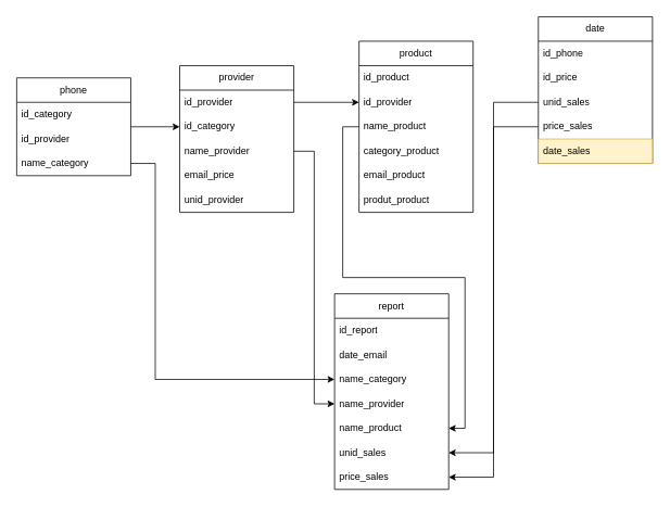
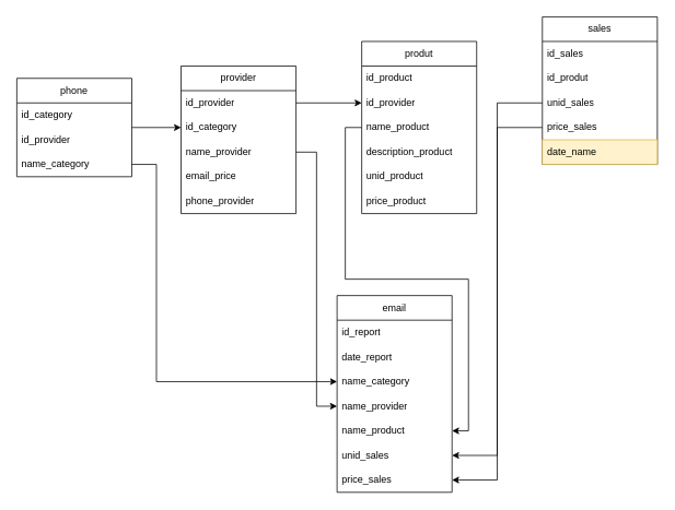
  <mxCell id="0" />
  <mxCell id="1" parent="0" />
  <mxCell id="2" value="provider" style="swimlane;fontStyle=0;childLayout=stackLayout;horizontal=1;startSize=30;horizontalStack=0;resizeParent=1;resizeParentMax=0;resizeLast=0;collapsible=1;marginBottom=0;whiteSpace=wrap;html=1;" vertex="1" parent="1"><mxGeometry x="220" y="80" width="140" height="180" as="geometry"><mxRectangle x="100" y="130" width="90" height="30" as="alternateBounds" /></mxGeometry></mxCell>
  <mxCell id="3" value="id_provider" style="text;strokeColor=none;fillColor=none;align=left;verticalAlign=middle;spacingLeft=4;spacingRight=4;overflow=hidden;points=[[0,0.5],[1,0.5]];portConstraint=eastwest;rotatable=0;whiteSpace=wrap;html=1;" vertex="1" parent="2"><mxGeometry y="30" width="140" height="30" as="geometry" /></mxCell>
  <mxCell id="4" value="id_category" style="text;strokeColor=none;fillColor=none;align=left;verticalAlign=middle;spacingLeft=4;spacingRight=4;overflow=hidden;points=[[0,0.5],[1,0.5]];portConstraint=eastwest;rotatable=0;whiteSpace=wrap;html=1;" vertex="1" parent="2"><mxGeometry y="60" width="140" height="30" as="geometry" /></mxCell>
  <mxCell id="5" value="name_provider" style="text;strokeColor=none;fillColor=none;align=left;verticalAlign=middle;spacingLeft=4;spacingRight=4;overflow=hidden;points=[[0,0.5],[1,0.5]];portConstraint=eastwest;rotatable=0;whiteSpace=wrap;html=1;" vertex="1" parent="2"><mxGeometry y="90" width="140" height="30" as="geometry" /></mxCell>
  <mxCell id="6" value="email_price" style="text;strokeColor=none;fillColor=none;align=left;verticalAlign=middle;spacingLeft=4;spacingRight=4;overflow=hidden;points=[[0,0.5],[1,0.5]];portConstraint=eastwest;rotatable=0;whiteSpace=wrap;html=1;" vertex="1" parent="2"><mxGeometry y="120" width="140" height="30" as="geometry" /></mxCell>
- <mxCell id="7" value="unid_provider" style="text;strokeColor=none;fillColor=none;align=left;verticalAlign=middle;spacingLeft=4;spacingRight=4;overflow=hidden;points=[[0,0.5],[1,0.5]];portConstraint=eastwest;rotatable=0;whiteSpace=wrap;html=1;" vertex="1" parent="2"><mxGeometry y="150" width="140" height="30" as="geometry" /></mxCell>
+ <mxCell id="7" value="phone_provider" style="text;strokeColor=none;fillColor=none;align=left;verticalAlign=middle;spacingLeft=4;spacingRight=4;overflow=hidden;points=[[0,0.5],[1,0.5]];portConstraint=eastwest;rotatable=0;whiteSpace=wrap;html=1;" vertex="1" parent="2"><mxGeometry y="150" width="140" height="30" as="geometry" /></mxCell>
  <mxCell id="8" style="edgeStyle=orthogonalEdgeStyle;rounded=0;orthogonalLoop=1;jettySize=auto;html=1;" edge="1" parent="1" source="9" target="4"><mxGeometry relative="1" as="geometry" /></mxCell>
  <mxCell id="9" value="phone" style="swimlane;fontStyle=0;childLayout=stackLayout;horizontal=1;startSize=30;horizontalStack=0;resizeParent=1;resizeParentMax=0;resizeLast=0;collapsible=1;marginBottom=0;whiteSpace=wrap;html=1;" vertex="1" parent="1"><mxGeometry x="20" y="95" width="140" height="120" as="geometry"><mxRectangle x="100" y="130" width="90" height="30" as="alternateBounds" /></mxGeometry></mxCell>
  <mxCell id="10" value="id_category" style="text;strokeColor=none;fillColor=none;align=left;verticalAlign=middle;spacingLeft=4;spacingRight=4;overflow=hidden;points=[[0,0.5],[1,0.5]];portConstraint=eastwest;rotatable=0;whiteSpace=wrap;html=1;" vertex="1" parent="9"><mxGeometry y="30" width="140" height="30" as="geometry" /></mxCell>
  <mxCell id="11" value="id_provider" style="text;strokeColor=none;fillColor=none;align=left;verticalAlign=middle;spacingLeft=4;spacingRight=4;overflow=hidden;points=[[0,0.5],[1,0.5]];portConstraint=eastwest;rotatable=0;whiteSpace=wrap;html=1;" vertex="1" parent="9"><mxGeometry y="60" width="140" height="30" as="geometry" /></mxCell>
  <mxCell id="12" value="name_category" style="text;strokeColor=none;fillColor=none;align=left;verticalAlign=middle;spacingLeft=4;spacingRight=4;overflow=hidden;points=[[0,0.5],[1,0.5]];portConstraint=eastwest;rotatable=0;whiteSpace=wrap;html=1;" vertex="1" parent="9"><mxGeometry y="90" width="140" height="30" as="geometry" /></mxCell>
- <mxCell id="13" value="product" style="swimlane;fontStyle=0;childLayout=stackLayout;horizontal=1;startSize=30;horizontalStack=0;resizeParent=1;resizeParentMax=0;resizeLast=0;collapsible=1;marginBottom=0;whiteSpace=wrap;html=1;" vertex="1" parent="1"><mxGeometry x="440" y="50" width="140" height="210" as="geometry"><mxRectangle x="100" y="130" width="90" height="30" as="alternateBounds" /></mxGeometry></mxCell>
+ <mxCell id="13" value="produt" style="swimlane;fontStyle=0;childLayout=stackLayout;horizontal=1;startSize=30;horizontalStack=0;resizeParent=1;resizeParentMax=0;resizeLast=0;collapsible=1;marginBottom=0;whiteSpace=wrap;html=1;" vertex="1" parent="1"><mxGeometry x="440" y="50" width="140" height="210" as="geometry"><mxRectangle x="100" y="130" width="90" height="30" as="alternateBounds" /></mxGeometry></mxCell>
  <mxCell id="14" value="id_product" style="text;strokeColor=none;fillColor=none;align=left;verticalAlign=middle;spacingLeft=4;spacingRight=4;overflow=hidden;points=[[0,0.5],[1,0.5]];portConstraint=eastwest;rotatable=0;whiteSpace=wrap;html=1;" vertex="1" parent="13"><mxGeometry y="30" width="140" height="30" as="geometry" /></mxCell>
  <mxCell id="15" value="id_provider" style="text;strokeColor=none;fillColor=none;align=left;verticalAlign=middle;spacingLeft=4;spacingRight=4;overflow=hidden;points=[[0,0.5],[1,0.5]];portConstraint=eastwest;rotatable=0;whiteSpace=wrap;html=1;" vertex="1" parent="13"><mxGeometry y="60" width="140" height="30" as="geometry" /></mxCell>
  <mxCell id="16" value="name_product" style="text;strokeColor=none;fillColor=none;align=left;verticalAlign=middle;spacingLeft=4;spacingRight=4;overflow=hidden;points=[[0,0.5],[1,0.5]];portConstraint=eastwest;rotatable=0;whiteSpace=wrap;html=1;" vertex="1" parent="13"><mxGeometry y="90" width="140" height="30" as="geometry" /></mxCell>
- <mxCell id="17" value="category_product" style="text;strokeColor=none;fillColor=none;align=left;verticalAlign=middle;spacingLeft=4;spacingRight=4;overflow=hidden;points=[[0,0.5],[1,0.5]];portConstraint=eastwest;rotatable=0;whiteSpace=wrap;html=1;" vertex="1" parent="13"><mxGeometry y="120" width="140" height="30" as="geometry" /></mxCell>
- <mxCell id="18" value="email_product" style="text;strokeColor=none;fillColor=none;align=left;verticalAlign=middle;spacingLeft=4;spacingRight=4;overflow=hidden;points=[[0,0.5],[1,0.5]];portConstraint=eastwest;rotatable=0;whiteSpace=wrap;html=1;" vertex="1" parent="13"><mxGeometry y="150" width="140" height="30" as="geometry" /></mxCell>
- <mxCell id="19" value="produt_product" style="text;strokeColor=none;fillColor=none;align=left;verticalAlign=middle;spacingLeft=4;spacingRight=4;overflow=hidden;points=[[0,0.5],[1,0.5]];portConstraint=eastwest;rotatable=0;whiteSpace=wrap;html=1;" vertex="1" parent="13"><mxGeometry y="180" width="140" height="30" as="geometry" /></mxCell>
+ <mxCell id="17" value="description_product" style="text;strokeColor=none;fillColor=none;align=left;verticalAlign=middle;spacingLeft=4;spacingRight=4;overflow=hidden;points=[[0,0.5],[1,0.5]];portConstraint=eastwest;rotatable=0;whiteSpace=wrap;html=1;" vertex="1" parent="13"><mxGeometry y="120" width="140" height="30" as="geometry" /></mxCell>
+ <mxCell id="18" value="unid_product" style="text;strokeColor=none;fillColor=none;align=left;verticalAlign=middle;spacingLeft=4;spacingRight=4;overflow=hidden;points=[[0,0.5],[1,0.5]];portConstraint=eastwest;rotatable=0;whiteSpace=wrap;html=1;" vertex="1" parent="13"><mxGeometry y="150" width="140" height="30" as="geometry" /></mxCell>
+ <mxCell id="19" value="price_product" style="text;strokeColor=none;fillColor=none;align=left;verticalAlign=middle;spacingLeft=4;spacingRight=4;overflow=hidden;points=[[0,0.5],[1,0.5]];portConstraint=eastwest;rotatable=0;whiteSpace=wrap;html=1;" vertex="1" parent="13"><mxGeometry y="180" width="140" height="30" as="geometry" /></mxCell>
  <mxCell id="20" style="edgeStyle=orthogonalEdgeStyle;rounded=0;orthogonalLoop=1;jettySize=auto;html=1;" edge="1" parent="1" source="3" target="15"><mxGeometry relative="1" as="geometry" /></mxCell>
- <mxCell id="21" value="date" style="swimlane;fontStyle=0;childLayout=stackLayout;horizontal=1;startSize=30;horizontalStack=0;resizeParent=1;resizeParentMax=0;resizeLast=0;collapsible=1;marginBottom=0;whiteSpace=wrap;html=1;" vertex="1" parent="1"><mxGeometry x="660" y="20" width="140" height="180" as="geometry"><mxRectangle x="100" y="130" width="90" height="30" as="alternateBounds" /></mxGeometry></mxCell>
- <mxCell id="22" value="id_phone" style="text;strokeColor=none;fillColor=none;align=left;verticalAlign=middle;spacingLeft=4;spacingRight=4;overflow=hidden;points=[[0,0.5],[1,0.5]];portConstraint=eastwest;rotatable=0;whiteSpace=wrap;html=1;" vertex="1" parent="21"><mxGeometry y="30" width="140" height="30" as="geometry" /></mxCell>
- <mxCell id="23" value="id_price" style="text;strokeColor=none;fillColor=none;align=left;verticalAlign=middle;spacingLeft=4;spacingRight=4;overflow=hidden;points=[[0,0.5],[1,0.5]];portConstraint=eastwest;rotatable=0;whiteSpace=wrap;html=1;" vertex="1" parent="21"><mxGeometry y="60" width="140" height="30" as="geometry" /></mxCell>
+ <mxCell id="21" value="sales" style="swimlane;fontStyle=0;childLayout=stackLayout;horizontal=1;startSize=30;horizontalStack=0;resizeParent=1;resizeParentMax=0;resizeLast=0;collapsible=1;marginBottom=0;whiteSpace=wrap;html=1;" vertex="1" parent="1"><mxGeometry x="660" y="20" width="140" height="180" as="geometry"><mxRectangle x="100" y="130" width="90" height="30" as="alternateBounds" /></mxGeometry></mxCell>
+ <mxCell id="22" value="id_sales" style="text;strokeColor=none;fillColor=none;align=left;verticalAlign=middle;spacingLeft=4;spacingRight=4;overflow=hidden;points=[[0,0.5],[1,0.5]];portConstraint=eastwest;rotatable=0;whiteSpace=wrap;html=1;" vertex="1" parent="21"><mxGeometry y="30" width="140" height="30" as="geometry" /></mxCell>
+ <mxCell id="23" value="id_produt" style="text;strokeColor=none;fillColor=none;align=left;verticalAlign=middle;spacingLeft=4;spacingRight=4;overflow=hidden;points=[[0,0.5],[1,0.5]];portConstraint=eastwest;rotatable=0;whiteSpace=wrap;html=1;" vertex="1" parent="21"><mxGeometry y="60" width="140" height="30" as="geometry" /></mxCell>
  <mxCell id="24" value="unid_sales" style="text;strokeColor=none;fillColor=none;align=left;verticalAlign=middle;spacingLeft=4;spacingRight=4;overflow=hidden;points=[[0,0.5],[1,0.5]];portConstraint=eastwest;rotatable=0;whiteSpace=wrap;html=1;" vertex="1" parent="21"><mxGeometry y="90" width="140" height="30" as="geometry" /></mxCell>
  <mxCell id="25" value="price_sales" style="text;strokeColor=none;fillColor=none;align=left;verticalAlign=middle;spacingLeft=4;spacingRight=4;overflow=hidden;points=[[0,0.5],[1,0.5]];portConstraint=eastwest;rotatable=0;whiteSpace=wrap;html=1;" vertex="1" parent="21"><mxGeometry y="120" width="140" height="30" as="geometry" /></mxCell>
- <mxCell id="26" value="date_sales" style="text;strokeColor=#d6b656;fillColor=#fff2cc;align=left;verticalAlign=middle;spacingLeft=4;spacingRight=4;overflow=hidden;points=[[0,0.5],[1,0.5]];portConstraint=eastwest;rotatable=0;whiteSpace=wrap;html=1;" vertex="1" parent="21"><mxGeometry y="150" width="140" height="30" as="geometry" /></mxCell>
- <mxCell id="27" value="report" style="swimlane;fontStyle=0;childLayout=stackLayout;horizontal=1;startSize=30;horizontalStack=0;resizeParent=1;resizeParentMax=0;resizeLast=0;collapsible=1;marginBottom=0;whiteSpace=wrap;html=1;" vertex="1" parent="1"><mxGeometry x="410" y="360" width="140" height="240" as="geometry"><mxRectangle x="100" y="130" width="90" height="30" as="alternateBounds" /></mxGeometry></mxCell>
+ <mxCell id="26" value="date_name" style="text;strokeColor=#d6b656;fillColor=#fff2cc;align=left;verticalAlign=middle;spacingLeft=4;spacingRight=4;overflow=hidden;points=[[0,0.5],[1,0.5]];portConstraint=eastwest;rotatable=0;whiteSpace=wrap;html=1;" vertex="1" parent="21"><mxGeometry y="150" width="140" height="30" as="geometry" /></mxCell>
+ <mxCell id="27" value="email" style="swimlane;fontStyle=0;childLayout=stackLayout;horizontal=1;startSize=30;horizontalStack=0;resizeParent=1;resizeParentMax=0;resizeLast=0;collapsible=1;marginBottom=0;whiteSpace=wrap;html=1;" vertex="1" parent="1"><mxGeometry x="410" y="360" width="140" height="240" as="geometry"><mxRectangle x="100" y="130" width="90" height="30" as="alternateBounds" /></mxGeometry></mxCell>
  <mxCell id="28" value="id_report" style="text;strokeColor=none;fillColor=none;align=left;verticalAlign=middle;spacingLeft=4;spacingRight=4;overflow=hidden;points=[[0,0.5],[1,0.5]];portConstraint=eastwest;rotatable=0;whiteSpace=wrap;html=1;" vertex="1" parent="27"><mxGeometry y="30" width="140" height="30" as="geometry" /></mxCell>
- <mxCell id="29" value="date_email" style="text;strokeColor=none;fillColor=none;align=left;verticalAlign=middle;spacingLeft=4;spacingRight=4;overflow=hidden;points=[[0,0.5],[1,0.5]];portConstraint=eastwest;rotatable=0;whiteSpace=wrap;html=1;" vertex="1" parent="27"><mxGeometry y="60" width="140" height="30" as="geometry" /></mxCell>
+ <mxCell id="29" value="date_report" style="text;strokeColor=none;fillColor=none;align=left;verticalAlign=middle;spacingLeft=4;spacingRight=4;overflow=hidden;points=[[0,0.5],[1,0.5]];portConstraint=eastwest;rotatable=0;whiteSpace=wrap;html=1;" vertex="1" parent="27"><mxGeometry y="60" width="140" height="30" as="geometry" /></mxCell>
  <mxCell id="30" value="name_category" style="text;strokeColor=none;fillColor=none;align=left;verticalAlign=middle;spacingLeft=4;spacingRight=4;overflow=hidden;points=[[0,0.5],[1,0.5]];portConstraint=eastwest;rotatable=0;whiteSpace=wrap;html=1;" vertex="1" parent="27"><mxGeometry y="90" width="140" height="30" as="geometry" /></mxCell>
  <mxCell id="31" value="name_provider" style="text;strokeColor=none;fillColor=none;align=left;verticalAlign=middle;spacingLeft=4;spacingRight=4;overflow=hidden;points=[[0,0.5],[1,0.5]];portConstraint=eastwest;rotatable=0;whiteSpace=wrap;html=1;" vertex="1" parent="27"><mxGeometry y="120" width="140" height="30" as="geometry" /></mxCell>
  <mxCell id="32" value="name_product" style="text;strokeColor=none;fillColor=none;align=left;verticalAlign=middle;spacingLeft=4;spacingRight=4;overflow=hidden;points=[[0,0.5],[1,0.5]];portConstraint=eastwest;rotatable=0;whiteSpace=wrap;html=1;" vertex="1" parent="27"><mxGeometry y="150" width="140" height="30" as="geometry" /></mxCell>
  <mxCell id="33" value="unid_sales" style="text;strokeColor=none;fillColor=none;align=left;verticalAlign=middle;spacingLeft=4;spacingRight=4;overflow=hidden;points=[[0,0.5],[1,0.5]];portConstraint=eastwest;rotatable=0;whiteSpace=wrap;html=1;" vertex="1" parent="27"><mxGeometry y="180" width="140" height="30" as="geometry" /></mxCell>
  <mxCell id="34" value="price_sales" style="text;strokeColor=none;fillColor=none;align=left;verticalAlign=middle;spacingLeft=4;spacingRight=4;overflow=hidden;points=[[0,0.5],[1,0.5]];portConstraint=eastwest;rotatable=0;whiteSpace=wrap;html=1;" vertex="1" parent="27"><mxGeometry y="210" width="140" height="30" as="geometry" /></mxCell>
  <mxCell id="35" style="edgeStyle=orthogonalEdgeStyle;rounded=0;orthogonalLoop=1;jettySize=auto;html=1;entryX=0;entryY=0.5;entryDx=0;entryDy=0;" edge="1" parent="1" source="12" target="30"><mxGeometry relative="1" as="geometry"><Array as="points"><mxPoint x="190" y="200" /><mxPoint x="190" y="465" /></Array></mxGeometry></mxCell>
  <mxCell id="36" style="edgeStyle=orthogonalEdgeStyle;rounded=0;orthogonalLoop=1;jettySize=auto;html=1;" edge="1" parent="1" source="5" target="31"><mxGeometry relative="1" as="geometry" /></mxCell>
  <mxCell id="37" style="edgeStyle=orthogonalEdgeStyle;rounded=0;orthogonalLoop=1;jettySize=auto;html=1;entryX=1;entryY=0.5;entryDx=0;entryDy=0;" edge="1" parent="1" source="24" target="33"><mxGeometry relative="1" as="geometry" /></mxCell>
  <mxCell id="38" style="edgeStyle=orthogonalEdgeStyle;rounded=0;orthogonalLoop=1;jettySize=auto;html=1;entryX=1;entryY=0.5;entryDx=0;entryDy=0;" edge="1" parent="1" source="16" target="32"><mxGeometry relative="1" as="geometry" /></mxCell>
  <mxCell id="39" style="edgeStyle=orthogonalEdgeStyle;rounded=0;orthogonalLoop=1;jettySize=auto;html=1;" edge="1" parent="1" source="25" target="34"><mxGeometry relative="1" as="geometry" /></mxCell>
